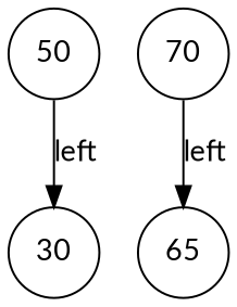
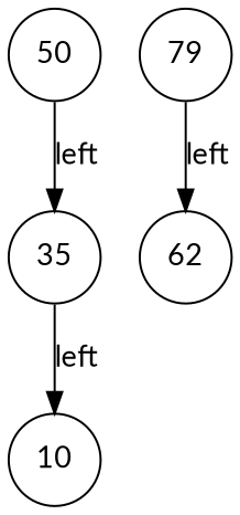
  digraph {
    fontname=Lato
    node [fontname=Lato shape=circle]
    edge [fontname=Lato]
    50
-   30
-   70
-   65
+   30 [label=35]
+   10
+   70 [label=79]
+   65 [label=62]
    50 -> 30 [label=left]
+   30 -> 10 [label=left]
    70 -> 65 [label=left]
  }
